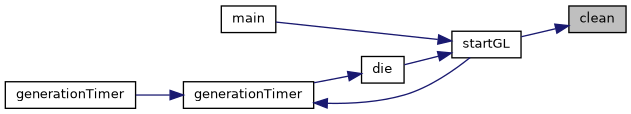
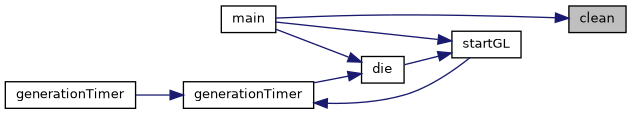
  digraph {
    rankdir=RL
    node [color=black fillcolor=white fontname=Helvetica fontsize=10 shape=record style=filled]
    edge [color=midnightblue dir=back fontname=Helvetica fontsize=10 labelfontname=Helvetica labelfontsize=10 style=solid]
    n1 [fillcolor=grey75 fontcolor=black height=0.2 label=clean width=0.4]
    n2 [height=0.2 label=main width=0.4]
    n3 [height=0.2 label=die width=0.4]
    n4 [height=0.2 label=generationTimer width=0.4]
    n5 [height=0.2 label=generationTimer width=0.4]
    n6 [height=0.2 label=startGL width=0.4]
-   n1 -> n6
+   n1 -> n2
+   n3 -> n2
    n3 -> n4
    n4 -> n5
    n4 -> n6
    n6 -> n2
    n6 -> n3
  }
